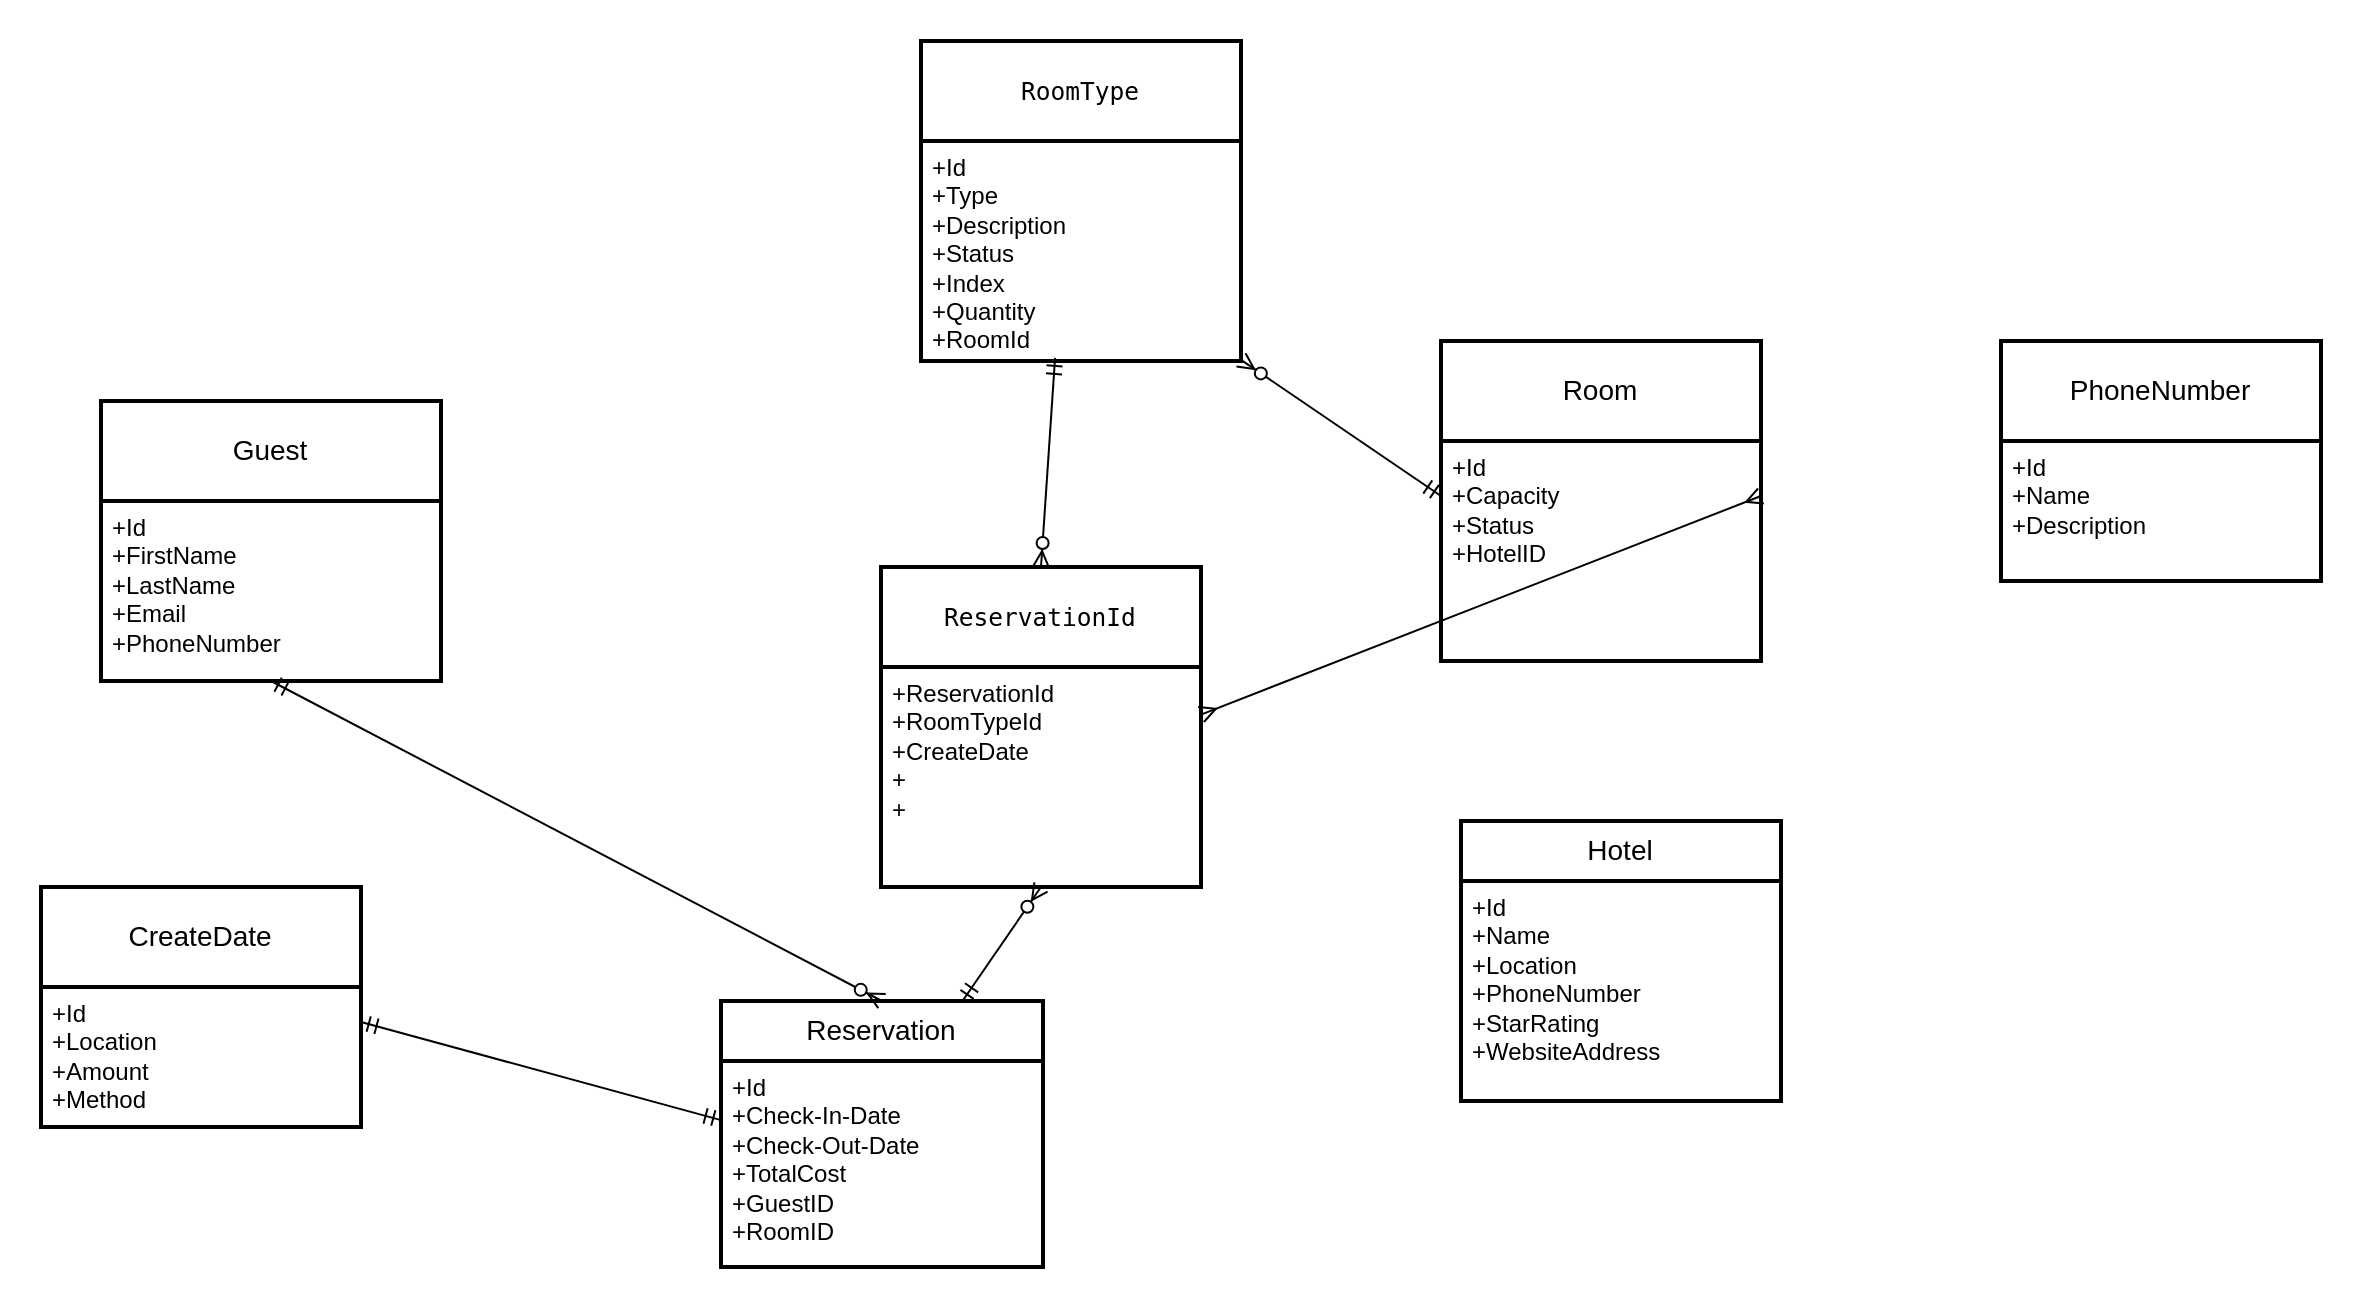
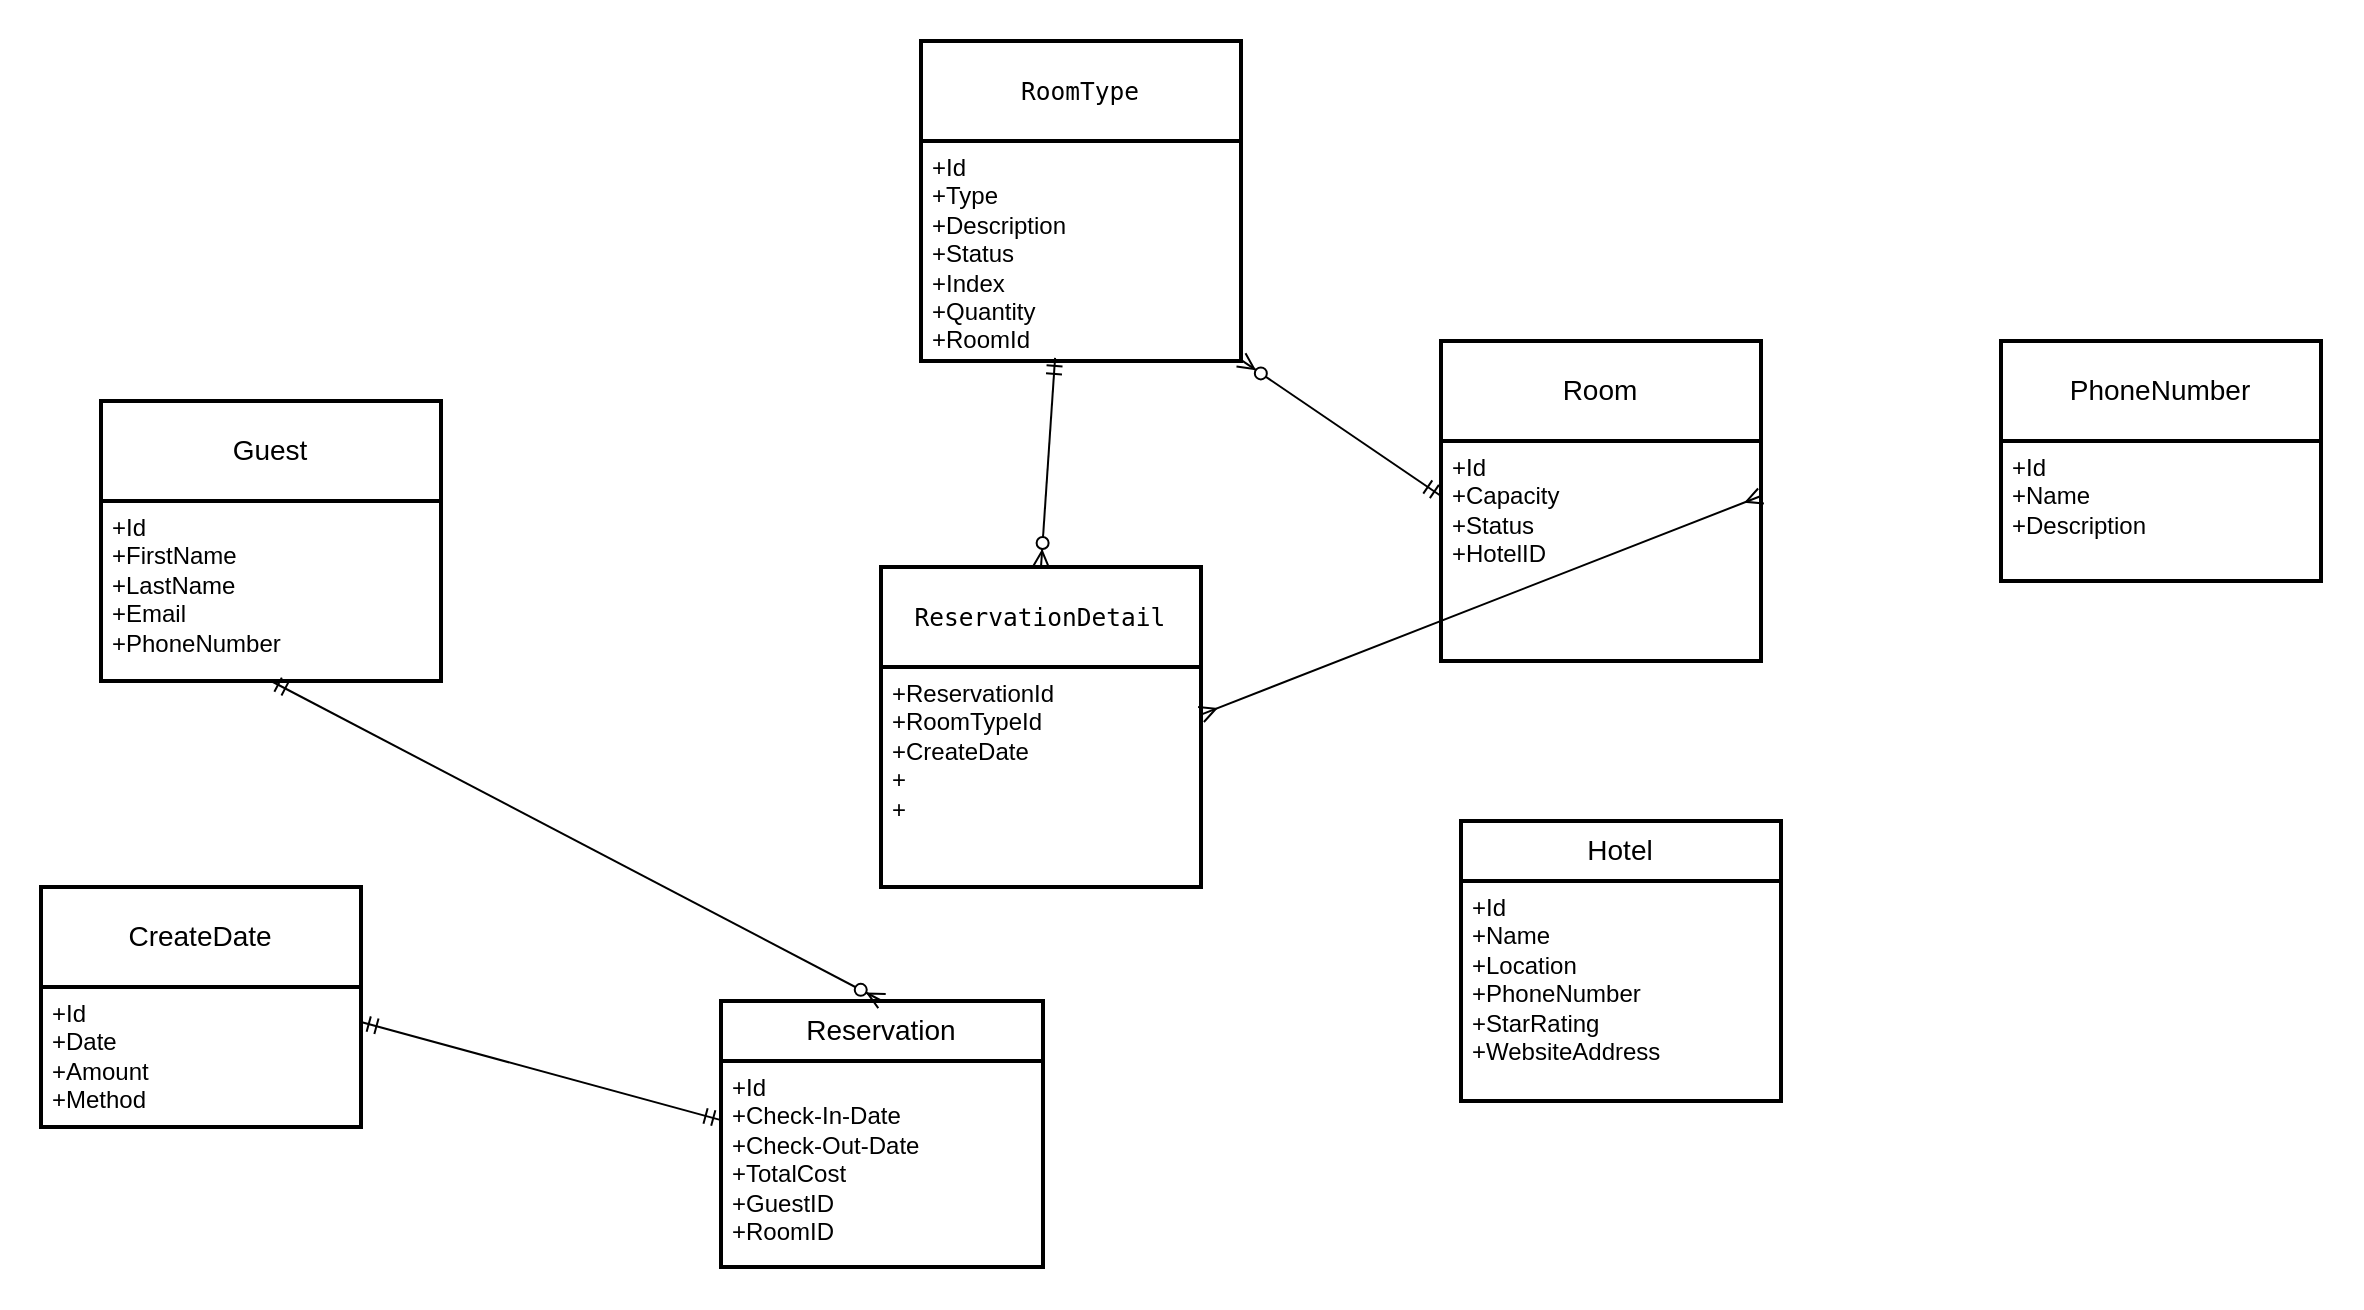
  <mxCell id="0" />
  <mxCell id="1" parent="0" />
  <mxCell id="2" value="Guest" style="swimlane;childLayout=stackLayout;horizontal=1;startSize=50;horizontalStack=0;rounded=1;fontSize=14;fontStyle=0;strokeWidth=2;resizeParent=0;resizeLast=1;shadow=0;dashed=0;align=center;arcSize=0;whiteSpace=wrap;html=1;" parent="1" vertex="1"><mxGeometry x="50" y="200" width="170" height="140" as="geometry" /></mxCell>
  <mxCell id="3" value="+Id&lt;br&gt;+FirstName&lt;br&gt;+LastName&lt;br&gt;+Email&lt;br&gt;+PhoneNumber" style="align=left;strokeColor=none;fillColor=none;spacingLeft=4;fontSize=12;verticalAlign=top;resizable=0;rotatable=0;part=1;html=1;" parent="2" vertex="1"><mxGeometry y="50" width="170" height="90" as="geometry" /></mxCell>
  <mxCell id="4" value="CreateDate" style="swimlane;childLayout=stackLayout;horizontal=1;startSize=50;horizontalStack=0;rounded=1;fontSize=14;fontStyle=0;strokeWidth=2;resizeParent=0;resizeLast=1;shadow=0;dashed=0;align=center;arcSize=0;whiteSpace=wrap;html=1;" parent="1" vertex="1"><mxGeometry x="20" y="443" width="160" height="120" as="geometry" /></mxCell>
- <mxCell id="5" value="+Id&lt;br&gt;+Location&lt;br&gt;+Amount&lt;br&gt;+Method" style="align=left;strokeColor=none;fillColor=none;spacingLeft=4;fontSize=12;verticalAlign=top;resizable=0;rotatable=0;part=1;html=1;" parent="4" vertex="1"><mxGeometry y="50" width="160" height="70" as="geometry" /></mxCell>
+ <mxCell id="5" value="+Id&lt;br&gt;+Date&lt;br&gt;+Amount&lt;br&gt;+Method" style="align=left;strokeColor=none;fillColor=none;spacingLeft=4;fontSize=12;verticalAlign=top;resizable=0;rotatable=0;part=1;html=1;" parent="4" vertex="1"><mxGeometry y="50" width="160" height="70" as="geometry" /></mxCell>
  <mxCell id="6" value="Reservation" style="swimlane;childLayout=stackLayout;horizontal=1;startSize=30;horizontalStack=0;rounded=1;fontSize=14;fontStyle=0;strokeWidth=2;resizeParent=0;resizeLast=1;shadow=0;dashed=0;align=center;arcSize=0;whiteSpace=wrap;html=1;" parent="1" vertex="1"><mxGeometry y="500" width="161" height="133" as="geometry" x="360" /></mxCell>
  <mxCell id="7" value="+Id&lt;br&gt;+Check-In-Date&lt;br&gt;+Check-Out-Date&lt;br&gt;+TotalCost&lt;br&gt;+GuestID&lt;br&gt;+RoomID" style="align=left;strokeColor=none;fillColor=none;spacingLeft=4;fontSize=12;verticalAlign=top;resizable=0;rotatable=0;part=1;html=1;" parent="6" vertex="1"><mxGeometry y="30" width="161" height="103" as="geometry" /></mxCell>
  <mxCell id="8" value="Room" style="swimlane;childLayout=stackLayout;horizontal=1;startSize=50;horizontalStack=0;rounded=1;fontSize=14;fontStyle=0;strokeWidth=2;resizeParent=0;resizeLast=1;shadow=0;dashed=0;align=center;arcSize=0;whiteSpace=wrap;html=1;" parent="1" vertex="1"><mxGeometry x="720" y="170" width="160" height="160" as="geometry" /></mxCell>
  <mxCell id="9" value="+Id&lt;br&gt;+Capacity&lt;br&gt;+Status&lt;br&gt;+HotelID" style="align=left;strokeColor=none;fillColor=none;spacingLeft=4;fontSize=12;verticalAlign=top;resizable=0;rotatable=0;part=1;html=1;" parent="8" vertex="1"><mxGeometry y="50" width="160" height="110" as="geometry" /></mxCell>
  <mxCell id="10" value="Hotel" style="swimlane;childLayout=stackLayout;horizontal=1;startSize=30;horizontalStack=0;rounded=1;fontSize=14;fontStyle=0;strokeWidth=2;resizeParent=0;resizeLast=1;shadow=0;dashed=0;align=center;arcSize=0;whiteSpace=wrap;html=1;" parent="1" vertex="1"><mxGeometry x="730" y="410" width="160" height="140" as="geometry" /></mxCell>
  <mxCell id="11" value="+Id&lt;br&gt;+Name&lt;br&gt;+Location&lt;br&gt;+PhoneNumber&lt;br&gt;+StarRating&lt;br&gt;+WebsiteAddress" style="align=left;strokeColor=none;fillColor=none;spacingLeft=4;fontSize=12;verticalAlign=top;resizable=0;rotatable=0;part=1;html=1;" parent="10" vertex="1"><mxGeometry y="30" width="160" height="110" as="geometry" /></mxCell>
  <mxCell id="12" value="PhoneNumber" style="swimlane;childLayout=stackLayout;horizontal=1;startSize=50;horizontalStack=0;rounded=1;fontSize=14;fontStyle=0;strokeWidth=2;resizeParent=0;resizeLast=1;shadow=0;dashed=0;align=center;arcSize=0;whiteSpace=wrap;html=1;" parent="1" vertex="1"><mxGeometry x="1000" y="170" width="160" height="120" as="geometry" /></mxCell>
  <mxCell id="13" value="&lt;div&gt;+Id&lt;/div&gt;&lt;div&gt;&lt;span style=&quot;font-size: 12px;&quot;&gt;+Name&lt;/span&gt;&lt;/div&gt;&lt;div&gt;&lt;span style=&quot;font-size: 12px;&quot;&gt;+Description&lt;/span&gt;&lt;/div&gt;" style="align=left;strokeColor=none;fillColor=none;spacingLeft=4;fontSize=12;verticalAlign=top;resizable=0;rotatable=0;part=1;html=1;" parent="12" vertex="1"><mxGeometry y="50" width="160" height="70" as="geometry" /></mxCell>
  <mxCell id="14" value="" style="fontSize=12;html=1;endArrow=ERmany;startArrow=ERmany;rounded=0;exitX=1;exitY=0.25;exitDx=0;exitDy=0;" parent="1" source="9" target="21" edge="1"><mxGeometry width="100" height="100" relative="1" as="geometry"><mxPoint x="1130" y="340" as="sourcePoint" /><mxPoint x="1180" y="610" as="targetPoint" /></mxGeometry></mxCell>
  <mxCell id="15" value="" style="fontSize=12;html=1;endArrow=ERmandOne;startArrow=ERmandOne;rounded=0;exitX=1;exitY=0.25;exitDx=0;exitDy=0;" parent="1" source="5" target="7" edge="1"><mxGeometry width="100" height="100" relative="1" as="geometry"><mxPoint x="1020" y="640" as="sourcePoint" /><mxPoint x="950" y="590" as="targetPoint" /></mxGeometry></mxCell>
  <mxCell id="16" value="&lt;code style=&quot;border: 0px solid rgb(217, 217, 227); box-sizing: border-box; --tw-border-spacing-x: 0; --tw-border-spacing-y: 0; --tw-translate-x: 0; --tw-translate-y: 0; --tw-rotate: 0; --tw-skew-x: 0; --tw-skew-y: 0; --tw-scale-x: 1; --tw-scale-y: 1; --tw-pan-x: ; --tw-pan-y: ; --tw-pinch-zoom: ; --tw-scroll-snap-strictness: proximity; --tw-gradient-from-position: ; --tw-gradient-via-position: ; --tw-gradient-to-position: ; --tw-ordinal: ; --tw-slashed-zero: ; --tw-numeric-figure: ; --tw-numeric-spacing: ; --tw-numeric-fraction: ; --tw-ring-inset: ; --tw-ring-offset-width: 0px; --tw-ring-offset-color: #fff; --tw-ring-color: rgba(69,89,164,.5); --tw-ring-offset-shadow: 0 0 transparent; --tw-ring-shadow: 0 0 transparent; --tw-shadow: 0 0 transparent; --tw-shadow-colored: 0 0 transparent; --tw-blur: ; --tw-brightness: ; --tw-contrast: ; --tw-grayscale: ; --tw-hue-rotate: ; --tw-invert: ; --tw-saturate: ; --tw-sepia: ; --tw-drop-shadow: ; --tw-backdrop-blur: ; --tw-backdrop-brightness: ; --tw-backdrop-contrast: ; --tw-backdrop-grayscale: ; --tw-backdrop-hue-rotate: ; --tw-backdrop-invert: ; --tw-backdrop-opacity: ; --tw-backdrop-saturate: ; --tw-backdrop-sepia: ; font-size: 0.875em; color: var(--tw-prose-code); font-family: &amp;quot;Söhne Mono&amp;quot;, Monaco, &amp;quot;Andale Mono&amp;quot;, &amp;quot;Ubuntu Mono&amp;quot;, monospace !important;&quot;&gt;RoomType&lt;/code&gt;" style="swimlane;childLayout=stackLayout;horizontal=1;startSize=50;horizontalStack=0;rounded=1;fontSize=14;fontStyle=0;strokeWidth=2;resizeParent=0;resizeLast=1;shadow=0;dashed=0;align=center;arcSize=0;whiteSpace=wrap;html=1;" parent="1" vertex="1"><mxGeometry x="460" y="20" width="160" height="160" as="geometry" /></mxCell>
  <mxCell id="17" value="+Id&lt;br&gt;+Type&lt;br&gt;+Description&lt;br&gt;+Status&lt;br&gt;+Index&lt;br&gt;+Quantity&lt;br&gt;+RoomId" style="align=left;strokeColor=none;fillColor=none;spacingLeft=4;fontSize=12;verticalAlign=top;resizable=0;rotatable=0;part=1;html=1;" parent="16" vertex="1"><mxGeometry y="50" width="160" height="110" as="geometry" /></mxCell>
  <mxCell id="18" value="" style="fontSize=12;html=1;endArrow=ERzeroToMany;startArrow=ERmandOne;rounded=0;exitX=0;exitY=0.25;exitDx=0;exitDy=0;" parent="1" source="9" target="17" edge="1"><mxGeometry width="100" height="100" relative="1" as="geometry"><mxPoint x="860" y="-32.35" as="sourcePoint" /><mxPoint x="680" y="170" as="targetPoint" /></mxGeometry></mxCell>
  <mxCell id="19" value="" style="fontSize=12;html=1;endArrow=ERzeroToMany;startArrow=ERmandOne;rounded=0;entryX=0.5;entryY=0;entryDx=0;entryDy=0;exitX=0.5;exitY=1;exitDx=0;exitDy=0;" parent="1" source="3" target="6" edge="1"><mxGeometry width="100" height="100" relative="1" as="geometry"><mxPoint x="640" y="320" as="sourcePoint" /><mxPoint x="740" y="220" as="targetPoint" /></mxGeometry></mxCell>
- <mxCell id="20" value="&lt;code style=&quot;border: 0px solid rgb(217, 217, 227); box-sizing: border-box; --tw-border-spacing-x: 0; --tw-border-spacing-y: 0; --tw-translate-x: 0; --tw-translate-y: 0; --tw-rotate: 0; --tw-skew-x: 0; --tw-skew-y: 0; --tw-scale-x: 1; --tw-scale-y: 1; --tw-pan-x: ; --tw-pan-y: ; --tw-pinch-zoom: ; --tw-scroll-snap-strictness: proximity; --tw-gradient-from-position: ; --tw-gradient-via-position: ; --tw-gradient-to-position: ; --tw-ordinal: ; --tw-slashed-zero: ; --tw-numeric-figure: ; --tw-numeric-spacing: ; --tw-numeric-fraction: ; --tw-ring-inset: ; --tw-ring-offset-width: 0px; --tw-ring-offset-color: #fff; --tw-ring-color: rgba(69,89,164,.5); --tw-ring-offset-shadow: 0 0 transparent; --tw-ring-shadow: 0 0 transparent; --tw-shadow: 0 0 transparent; --tw-shadow-colored: 0 0 transparent; --tw-blur: ; --tw-brightness: ; --tw-contrast: ; --tw-grayscale: ; --tw-hue-rotate: ; --tw-invert: ; --tw-saturate: ; --tw-sepia: ; --tw-drop-shadow: ; --tw-backdrop-blur: ; --tw-backdrop-brightness: ; --tw-backdrop-contrast: ; --tw-backdrop-grayscale: ; --tw-backdrop-hue-rotate: ; --tw-backdrop-invert: ; --tw-backdrop-opacity: ; --tw-backdrop-saturate: ; --tw-backdrop-sepia: ; font-size: 0.875em; color: var(--tw-prose-code); font-family: &amp;quot;Söhne Mono&amp;quot;, Monaco, &amp;quot;Andale Mono&amp;quot;, &amp;quot;Ubuntu Mono&amp;quot;, monospace !important;&quot;&gt;ReservationId&lt;/code&gt;" style="swimlane;childLayout=stackLayout;horizontal=1;startSize=50;horizontalStack=0;rounded=1;fontSize=14;fontStyle=0;strokeWidth=2;resizeParent=0;resizeLast=1;shadow=0;dashed=0;align=center;arcSize=0;whiteSpace=wrap;html=1;" vertex="1" parent="1"><mxGeometry x="440" y="283" width="160" height="160" as="geometry" /></mxCell>
+ <mxCell id="20" value="&lt;code style=&quot;border: 0px solid rgb(217, 217, 227); box-sizing: border-box; --tw-border-spacing-x: 0; --tw-border-spacing-y: 0; --tw-translate-x: 0; --tw-translate-y: 0; --tw-rotate: 0; --tw-skew-x: 0; --tw-skew-y: 0; --tw-scale-x: 1; --tw-scale-y: 1; --tw-pan-x: ; --tw-pan-y: ; --tw-pinch-zoom: ; --tw-scroll-snap-strictness: proximity; --tw-gradient-from-position: ; --tw-gradient-via-position: ; --tw-gradient-to-position: ; --tw-ordinal: ; --tw-slashed-zero: ; --tw-numeric-figure: ; --tw-numeric-spacing: ; --tw-numeric-fraction: ; --tw-ring-inset: ; --tw-ring-offset-width: 0px; --tw-ring-offset-color: #fff; --tw-ring-color: rgba(69,89,164,.5); --tw-ring-offset-shadow: 0 0 transparent; --tw-ring-shadow: 0 0 transparent; --tw-shadow: 0 0 transparent; --tw-shadow-colored: 0 0 transparent; --tw-blur: ; --tw-brightness: ; --tw-contrast: ; --tw-grayscale: ; --tw-hue-rotate: ; --tw-invert: ; --tw-saturate: ; --tw-sepia: ; --tw-drop-shadow: ; --tw-backdrop-blur: ; --tw-backdrop-brightness: ; --tw-backdrop-contrast: ; --tw-backdrop-grayscale: ; --tw-backdrop-hue-rotate: ; --tw-backdrop-invert: ; --tw-backdrop-opacity: ; --tw-backdrop-saturate: ; --tw-backdrop-sepia: ; font-size: 0.875em; color: var(--tw-prose-code); font-family: &amp;quot;Söhne Mono&amp;quot;, Monaco, &amp;quot;Andale Mono&amp;quot;, &amp;quot;Ubuntu Mono&amp;quot;, monospace !important;&quot;&gt;ReservationDetail&lt;/code&gt;" style="swimlane;childLayout=stackLayout;horizontal=1;startSize=50;horizontalStack=0;rounded=1;fontSize=14;fontStyle=0;strokeWidth=2;resizeParent=0;resizeLast=1;shadow=0;dashed=0;align=center;arcSize=0;whiteSpace=wrap;html=1;" vertex="1" parent="1"><mxGeometry x="440" y="283" width="160" height="160" as="geometry" /></mxCell>
  <mxCell id="21" value="+ReservationId&lt;br&gt;+RoomTypeId&lt;br&gt;+CreateDate&lt;br&gt;+&lt;br&gt;+" style="align=left;strokeColor=none;fillColor=none;spacingLeft=4;fontSize=12;verticalAlign=top;resizable=0;rotatable=0;part=1;html=1;" vertex="1" parent="20"><mxGeometry y="50" width="160" height="110" as="geometry" /></mxCell>
- <mxCell id="22" value="" style="fontSize=12;html=1;endArrow=ERzeroToMany;startArrow=ERmandOne;rounded=0;exitX=0.75;exitY=0;exitDx=0;exitDy=0;entryX=0.5;entryY=1;entryDx=0;entryDy=0;" edge="1" parent="1" source="6" target="21"><mxGeometry width="100" height="100" relative="1" as="geometry"><mxPoint x="820" y="420" as="sourcePoint" /><mxPoint x="820" y="330" as="targetPoint" /></mxGeometry></mxCell>
  <mxCell id="23" value="" style="fontSize=12;html=1;endArrow=ERzeroToMany;startArrow=ERmandOne;rounded=0;exitX=0.419;exitY=0.986;exitDx=0;exitDy=0;entryX=0.5;entryY=0;entryDx=0;entryDy=0;exitPerimeter=0;" edge="1" parent="1" source="17" target="20"><mxGeometry width="100" height="100" relative="1" as="geometry"><mxPoint x="491" y="510" as="sourcePoint" /><mxPoint x="600" y="453" as="targetPoint" /></mxGeometry></mxCell>
